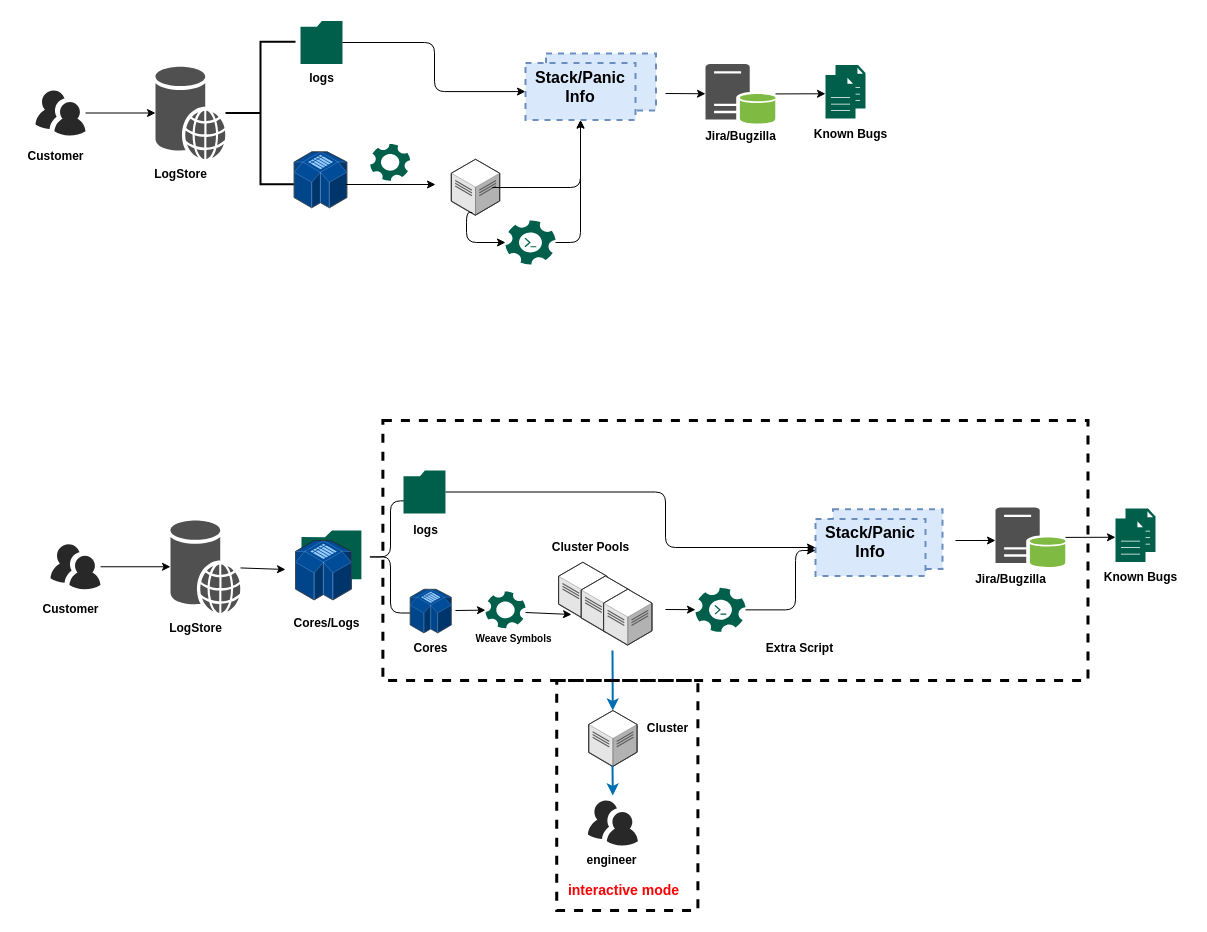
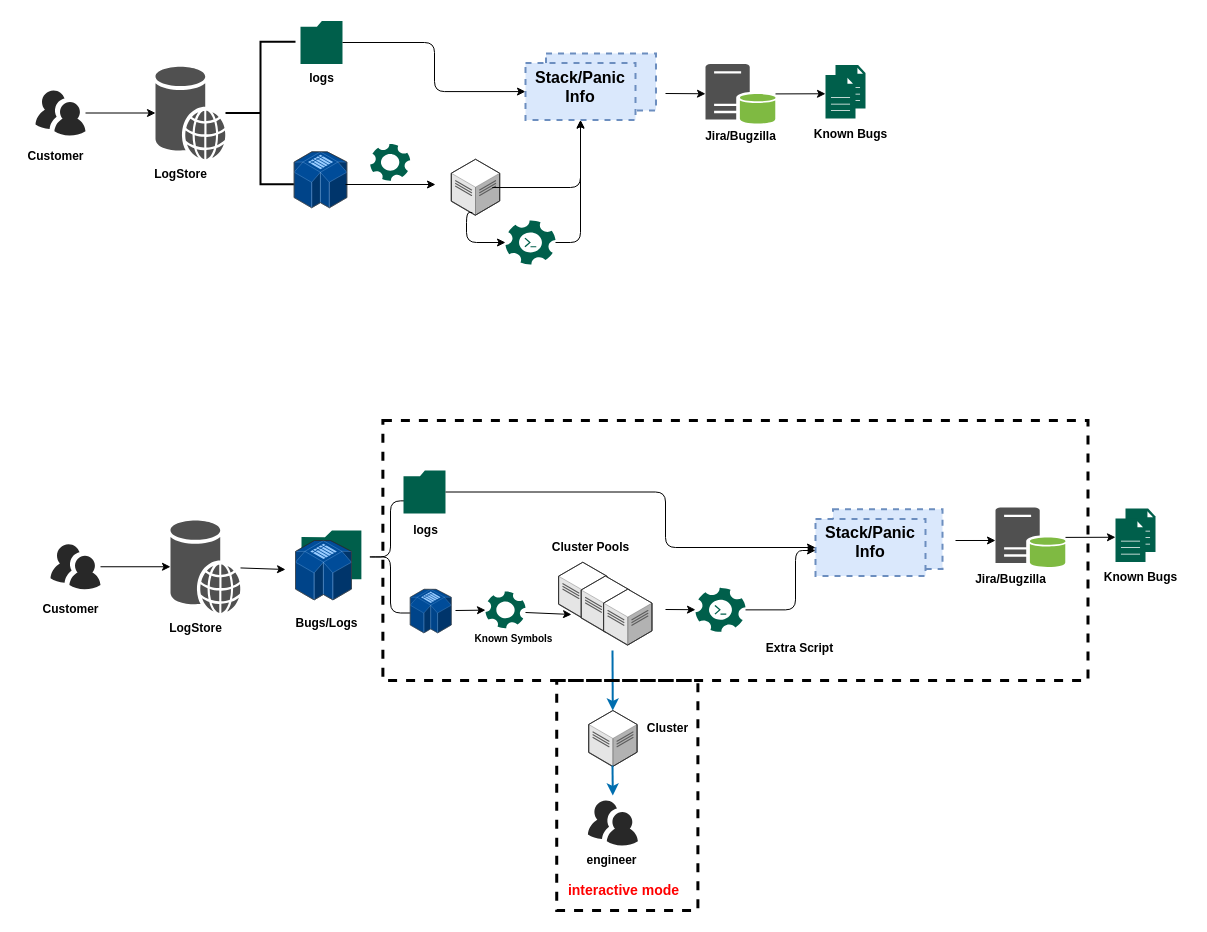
  <mxCell id="0" />
  <mxCell id="1" parent="0" />
  <mxCell id="2" value="" style="verticalLabelPosition=bottom;html=1;fillColor=#282828;strokeColor=none;verticalAlign=top;pointerEvents=1;align=center;shape=mxgraph.cisco_safe.people_places_things_icons.icon9;" vertex="1" parent="1"><mxGeometry x="35" y="90" width="50" height="45" as="geometry" /></mxCell>
  <mxCell id="3" value="" style="shadow=0;dashed=0;html=1;strokeColor=none;fillColor=#505050;labelPosition=center;verticalLabelPosition=bottom;verticalAlign=top;outlineConnect=0;align=center;shape=mxgraph.office.databases.web_store;" vertex="1" parent="1"><mxGeometry x="155" y="66.25" width="70" height="92.5" as="geometry" /></mxCell>
  <mxCell id="4" value="" style="strokeWidth=2;html=1;shape=mxgraph.flowchart.annotation_2;align=left;labelPosition=right;pointerEvents=1;" vertex="1" parent="1"><mxGeometry x="225" y="41.25" width="70" height="142.5" as="geometry" /></mxCell>
  <mxCell id="5" value="" style="fontStyle=0;verticalAlign=top;align=center;spacingTop=-2;rounded=0;whiteSpace=wrap;html=1;strokeColor=#6c8ebf;strokeWidth=2;dashed=1;container=1;collapsible=0;expand=0;recursiveResize=0;shadow=0;fillColor=#dae8fc;sketch=0;glass=0;" vertex="1" parent="1"><mxGeometry x="545.49" y="52.93" width="110" height="57" as="geometry" /></mxCell>
  <mxCell id="6" value="" style="verticalLabelPosition=bottom;html=1;verticalAlign=top;strokeWidth=1;dashed=0;shape=mxgraph.aws3d.simpleDb2;fillColor=#004C99;strokeColor=#99CCFF;aspect=fixed;rounded=1;shadow=0;comic=0;fontSize=12" vertex="1" parent="1"><mxGeometry x="293.61" y="151.25" width="52.77" height="56" as="geometry" /></mxCell>
  <mxCell id="7" value="" style="verticalLabelPosition=bottom;html=1;verticalAlign=top;strokeWidth=1;dashed=0;shape=mxgraph.aws3d.dataCenter;fillColor=#ffffff;strokeColor=#5E5E5E;aspect=fixed;rounded=1;shadow=0;comic=0;fontSize=12" vertex="1" parent="1"><mxGeometry x="450.8" y="158.75" width="48.4" height="55.88" as="geometry" /></mxCell>
  <mxCell id="8" value="" style="shadow=0;dashed=0;html=1;strokeColor=none;fillColor=#505050;labelPosition=center;verticalLabelPosition=bottom;verticalAlign=top;outlineConnect=0;align=center;shape=mxgraph.office.databases.database_server_green;" vertex="1" parent="1"><mxGeometry x="705" y="63.5" width="70" height="60" as="geometry" /></mxCell>
  <mxCell id="9" value="" style="pointerEvents=1;shadow=0;dashed=0;html=1;strokeColor=none;fillColor=#005F4B;labelPosition=center;verticalLabelPosition=bottom;verticalAlign=top;align=center;outlineConnect=0;shape=mxgraph.veeam2.folder;" vertex="1" parent="1"><mxGeometry x="300" y="20.5" width="42" height="43" as="geometry" /></mxCell>
  <mxCell id="10" value="" style="endArrow=classic;html=1;" edge="1" parent="1"><mxGeometry width="50" height="50" relative="1" as="geometry"><mxPoint x="345" y="184" as="sourcePoint" /><mxPoint x="435" y="184" as="targetPoint" /></mxGeometry></mxCell>
  <mxCell id="11" value="" style="edgeStyle=elbowEdgeStyle;elbow=horizontal;endArrow=classic;html=1;" edge="1" parent="1" source="9" target="15"><mxGeometry width="50" height="50" relative="1" as="geometry"><mxPoint x="435" y="190" as="sourcePoint" /><mxPoint x="485" y="140" as="targetPoint" /></mxGeometry></mxCell>
  <mxCell id="12" value="" style="endArrow=classic;html=1;" edge="1" parent="1" target="8"><mxGeometry width="50" height="50" relative="1" as="geometry"><mxPoint x="665" y="93" as="sourcePoint" /><mxPoint x="685.49" y="90" as="targetPoint" /></mxGeometry></mxCell>
  <mxCell id="13" value="" style="pointerEvents=1;shadow=0;dashed=0;html=1;strokeColor=none;fillColor=#005F4B;labelPosition=center;verticalLabelPosition=bottom;verticalAlign=top;align=center;outlineConnect=0;shape=mxgraph.veeam2.file;glass=0;sketch=0;" vertex="1" parent="1"><mxGeometry x="835" y="64.52" width="30" height="43.47" as="geometry" /></mxCell>
  <mxCell id="14" value="" style="endArrow=classic;html=1;" edge="1" parent="1" source="2" target="3"><mxGeometry width="50" height="50" relative="1" as="geometry"><mxPoint x="435" y="190" as="sourcePoint" /><mxPoint x="485" y="140" as="targetPoint" /></mxGeometry></mxCell>
  <mxCell id="15" value="&lt;b style=&quot;font-size: 16px&quot;&gt;Stack/Panic Info&lt;/b&gt;" style="fontStyle=0;verticalAlign=top;align=center;spacingTop=-2;fillColor=#dae8fc;rounded=0;whiteSpace=wrap;html=1;strokeColor=#6c8ebf;strokeWidth=2;dashed=1;container=1;collapsible=0;expand=0;recursiveResize=0;" vertex="1" parent="1"><mxGeometry x="525" y="62.58" width="110" height="57" as="geometry" /></mxCell>
  <mxCell id="16" value="" style="endArrow=classic;html=1;" edge="1" parent="1" source="8"><mxGeometry width="50" height="50" relative="1" as="geometry"><mxPoint x="435" y="190" as="sourcePoint" /><mxPoint x="825" y="93.276" as="targetPoint" /></mxGeometry></mxCell>
  <mxCell id="17" value="Customer" style="text;html=1;resizable=0;autosize=1;align=center;verticalAlign=middle;points=[];fillColor=none;strokeColor=none;rounded=0;shadow=0;glass=0;sketch=0;fontStyle=1" vertex="1" parent="1"><mxGeometry x="20" y="145.63" width="70" height="20" as="geometry" /></mxCell>
  <mxCell id="18" value="LogStore" style="text;html=1;resizable=0;autosize=1;align=center;verticalAlign=middle;points=[];fillColor=none;strokeColor=none;rounded=0;shadow=0;glass=0;sketch=0;fontStyle=1" vertex="1" parent="1"><mxGeometry x="145" y="163.75" width="70" height="20" as="geometry" /></mxCell>
  <mxCell id="19" value="logs" style="text;html=1;resizable=0;autosize=1;align=center;verticalAlign=middle;points=[];fillColor=none;strokeColor=none;rounded=0;shadow=0;glass=0;sketch=0;fontStyle=1" vertex="1" parent="1"><mxGeometry x="301" y="68.4" width="40" height="20" as="geometry" /></mxCell>
- <mxCell id="20" value="Cores" style="text;html=1;resizable=0;autosize=1;align=center;verticalAlign=middle;points=[];fillColor=none;strokeColor=none;rounded=0;shadow=0;glass=0;sketch=0;fontStyle=1" vertex="1" parent="1"><mxGeometry x="405.24" y="637.5" width="50" height="20" as="geometry" /></mxCell>
- <mxCell id="21" value="&lt;font style=&quot;font-size: 10px&quot;&gt;Weave Symbols&lt;/font&gt;" style="text;html=1;resizable=0;autosize=1;align=center;verticalAlign=middle;points=[];fillColor=none;strokeColor=none;rounded=0;shadow=0;glass=0;sketch=0;fontStyle=1" vertex="1" parent="1"><mxGeometry x="468.09" y="627.76" width="90" height="20" as="geometry" /></mxCell>
+ <mxCell id="21" value="&lt;font style=&quot;font-size: 10px&quot;&gt;Known Symbols&lt;/font&gt;" style="text;html=1;resizable=0;autosize=1;align=center;verticalAlign=middle;points=[];fillColor=none;strokeColor=none;rounded=0;shadow=0;glass=0;sketch=0;fontStyle=1" vertex="1" parent="1"><mxGeometry x="468.09" y="627.76" width="90" height="20" as="geometry" /></mxCell>
  <mxCell id="22" value="" style="pointerEvents=1;shadow=0;dashed=0;html=1;strokeColor=none;fillColor=#005F4B;labelPosition=center;verticalLabelPosition=bottom;verticalAlign=top;align=center;outlineConnect=0;shape=mxgraph.veeam2.service_application;glass=0;sketch=0;" vertex="1" parent="1"><mxGeometry x="369.68" y="143.5" width="40" height="36.75" as="geometry" /></mxCell>
  <mxCell id="23" value="" style="pointerEvents=1;shadow=0;dashed=0;html=1;strokeColor=none;fillColor=#005F4B;labelPosition=center;verticalLabelPosition=bottom;verticalAlign=top;align=center;outlineConnect=0;shape=mxgraph.veeam2.automation;glass=0;sketch=0;" vertex="1" parent="1"><mxGeometry x="505" y="220" width="50" height="44" as="geometry" /></mxCell>
  <mxCell id="24" value="" style="pointerEvents=1;shadow=0;dashed=0;html=1;strokeColor=none;fillColor=#005F4B;labelPosition=center;verticalLabelPosition=bottom;verticalAlign=top;align=center;outlineConnect=0;shape=mxgraph.veeam2.file;glass=0;sketch=0;" vertex="1" parent="1"><mxGeometry x="825" y="74.55" width="30" height="43.47" as="geometry" /></mxCell>
  <mxCell id="25" value="" style="edgeStyle=segmentEdgeStyle;endArrow=classic;html=1;entryX=0.5;entryY=1;entryDx=0;entryDy=0;exitX=0.847;exitY=0.506;exitDx=0;exitDy=0;exitPerimeter=0;" edge="1" parent="1" source="7" target="15"><mxGeometry width="50" height="50" relative="1" as="geometry"><mxPoint x="525" y="195.63" as="sourcePoint" /><mxPoint x="575" y="145.63" as="targetPoint" /></mxGeometry></mxCell>
  <mxCell id="26" value="" style="edgeStyle=segmentEdgeStyle;endArrow=classic;html=1;exitX=0.434;exitY=0.953;exitDx=0;exitDy=0;exitPerimeter=0;" edge="1" parent="1" source="7" target="23"><mxGeometry width="50" height="50" relative="1" as="geometry"><mxPoint x="465" y="284.63" as="sourcePoint" /><mxPoint x="485" y="242" as="targetPoint" /><Array as="points"><mxPoint x="466" y="242" /></Array></mxGeometry></mxCell>
  <mxCell id="27" value="" style="edgeStyle=segmentEdgeStyle;endArrow=classic;html=1;entryX=0.5;entryY=1;entryDx=0;entryDy=0;" edge="1" parent="1" source="23" target="15"><mxGeometry width="50" height="50" relative="1" as="geometry"><mxPoint x="535" y="249.63" as="sourcePoint" /><mxPoint x="585" y="199.63" as="targetPoint" /></mxGeometry></mxCell>
  <mxCell id="28" value="Cluster" style="text;html=1;resizable=0;autosize=1;align=center;verticalAlign=middle;points=[];fillColor=none;strokeColor=none;rounded=0;shadow=0;glass=0;sketch=0;fontStyle=1" vertex="1" parent="1"><mxGeometry x="637.4" y="717.94" width="60" height="20" as="geometry" /></mxCell>
  <mxCell id="29" value="Extra Script" style="text;html=1;resizable=0;autosize=1;align=center;verticalAlign=middle;points=[];fillColor=none;strokeColor=none;rounded=0;shadow=0;glass=0;sketch=0;fontStyle=1" vertex="1" parent="1"><mxGeometry x="759" y="638.39" width="80" height="20" as="geometry" /></mxCell>
  <mxCell id="30" value="Jira/Bugzilla" style="text;html=1;resizable=0;autosize=1;align=center;verticalAlign=middle;points=[];fillColor=none;strokeColor=none;rounded=0;shadow=0;glass=0;sketch=0;fontStyle=1" vertex="1" parent="1"><mxGeometry x="695" y="125.63" width="90" height="20" as="geometry" /></mxCell>
  <mxCell id="31" value="Known Bugs" style="text;html=1;resizable=0;autosize=1;align=center;verticalAlign=middle;points=[];fillColor=none;strokeColor=none;rounded=0;shadow=0;glass=0;sketch=0;fontStyle=1" vertex="1" parent="1"><mxGeometry x="805" y="123.5" width="90" height="20" as="geometry" /></mxCell>
  <mxCell id="32" value="" style="verticalLabelPosition=bottom;html=1;fillColor=#282828;strokeColor=none;verticalAlign=top;pointerEvents=1;align=center;shape=mxgraph.cisco_safe.people_places_things_icons.icon9;" vertex="1" parent="1"><mxGeometry x="50" y="543.75" width="50" height="45" as="geometry" /></mxCell>
  <mxCell id="33" value="" style="shadow=0;dashed=0;html=1;strokeColor=none;fillColor=#505050;labelPosition=center;verticalLabelPosition=bottom;verticalAlign=top;outlineConnect=0;align=center;shape=mxgraph.office.databases.web_store;" vertex="1" parent="1"><mxGeometry x="170" y="520" width="70" height="92.5" as="geometry" /></mxCell>
  <mxCell id="34" value="" style="endArrow=classic;html=1;" edge="1" parent="1" source="32" target="33"><mxGeometry width="50" height="50" relative="1" as="geometry"><mxPoint x="450" y="643.75" as="sourcePoint" /><mxPoint x="500" y="593.75" as="targetPoint" /></mxGeometry></mxCell>
  <mxCell id="35" value="Customer" style="text;html=1;resizable=0;autosize=1;align=center;verticalAlign=middle;points=[];fillColor=none;strokeColor=none;rounded=0;shadow=0;glass=0;sketch=0;fontStyle=1" vertex="1" parent="1"><mxGeometry x="35" y="599.38" width="70" height="20" as="geometry" /></mxCell>
  <mxCell id="36" value="LogStore" style="text;html=1;resizable=0;autosize=1;align=center;verticalAlign=middle;points=[];fillColor=none;strokeColor=none;rounded=0;shadow=0;glass=0;sketch=0;fontStyle=1" vertex="1" parent="1"><mxGeometry x="160" y="617.5" width="70" height="20" as="geometry" /></mxCell>
  <mxCell id="37" value="" style="pointerEvents=1;shadow=0;dashed=0;html=1;strokeColor=none;fillColor=#005F4B;labelPosition=center;verticalLabelPosition=bottom;verticalAlign=top;align=center;outlineConnect=0;shape=mxgraph.veeam2.folder;" vertex="1" parent="1"><mxGeometry x="301" y="530" width="59.9" height="48.63" as="geometry" /></mxCell>
  <mxCell id="38" value="" style="verticalLabelPosition=bottom;html=1;verticalAlign=top;strokeWidth=1;dashed=0;shape=mxgraph.aws3d.simpleDb2;fillColor=#004C99;strokeColor=#99CCFF;aspect=fixed;rounded=1;shadow=0;comic=0;fontSize=12" vertex="1" parent="1"><mxGeometry x="295" y="540" width="55.95" height="59.38" as="geometry" /></mxCell>
  <mxCell id="39" value="" style="verticalLabelPosition=bottom;html=1;verticalAlign=top;strokeWidth=1;dashed=0;shape=mxgraph.aws3d.dataCenter;fillColor=#ffffff;strokeColor=#5E5E5E;aspect=fixed;rounded=1;shadow=0;comic=0;fontSize=12" vertex="1" parent="1"><mxGeometry x="558.09" y="561.74" width="48.4" height="55.88" as="geometry" /></mxCell>
  <mxCell id="40" value="" style="verticalLabelPosition=bottom;html=1;verticalAlign=top;strokeWidth=1;dashed=0;shape=mxgraph.aws3d.dataCenter;fillColor=#ffffff;strokeColor=#5E5E5E;aspect=fixed;rounded=1;shadow=0;comic=0;fontSize=12" vertex="1" parent="1"><mxGeometry x="580.69" y="575.49" width="48.4" height="55.88" as="geometry" /></mxCell>
  <mxCell id="41" value="" style="verticalLabelPosition=bottom;html=1;verticalAlign=top;strokeWidth=1;dashed=0;shape=mxgraph.aws3d.dataCenter;fillColor=#ffffff;strokeColor=#5E5E5E;aspect=fixed;rounded=1;shadow=0;comic=0;fontSize=12" vertex="1" parent="1"><mxGeometry x="603.09" y="588.62" width="48.4" height="55.88" as="geometry" /></mxCell>
  <mxCell id="42" value="" style="fontStyle=0;verticalAlign=top;align=center;spacingTop=-2;rounded=0;whiteSpace=wrap;html=1;strokeColor=#6c8ebf;strokeWidth=2;dashed=1;container=1;collapsible=0;expand=0;recursiveResize=0;shadow=0;fillColor=#dae8fc;sketch=0;glass=0;" vertex="1" parent="1"><mxGeometry x="832.49" y="508.84" width="109.51" height="59.65" as="geometry" /></mxCell>
  <mxCell id="43" value="&lt;b style=&quot;font-size: 16px&quot;&gt;Stack/Panic Info&lt;/b&gt;" style="fontStyle=0;verticalAlign=top;align=center;spacingTop=-2;fillColor=#dae8fc;rounded=0;whiteSpace=wrap;html=1;strokeColor=#6c8ebf;strokeWidth=2;dashed=1;container=1;collapsible=0;expand=0;recursiveResize=0;" vertex="1" parent="1"><mxGeometry x="815" y="518.49" width="110" height="57" as="geometry" /></mxCell>
  <mxCell id="44" value="" style="shape=curlyBracket;whiteSpace=wrap;html=1;rounded=1;size=0.5;" vertex="1" parent="1"><mxGeometry x="365" y="500.35" width="50" height="112.15" as="geometry" /></mxCell>
  <mxCell id="45" value="" style="pointerEvents=1;shadow=0;dashed=0;html=1;strokeColor=none;fillColor=#005F4B;labelPosition=center;verticalLabelPosition=bottom;verticalAlign=top;align=center;outlineConnect=0;shape=mxgraph.veeam2.folder;" vertex="1" parent="1"><mxGeometry x="403" y="470" width="42" height="43" as="geometry" /></mxCell>
  <mxCell id="46" value="" style="verticalLabelPosition=bottom;html=1;verticalAlign=top;strokeWidth=1;dashed=0;shape=mxgraph.aws3d.simpleDb2;fillColor=#004C99;strokeColor=#99CCFF;aspect=fixed;rounded=1;shadow=0;comic=0;fontSize=12" vertex="1" parent="1"><mxGeometry x="409.68" y="588.75" width="41.12" height="43.64" as="geometry" /></mxCell>
  <mxCell id="47" value="" style="pointerEvents=1;shadow=0;dashed=0;html=1;strokeColor=none;fillColor=#005F4B;labelPosition=center;verticalLabelPosition=bottom;verticalAlign=top;align=center;outlineConnect=0;shape=mxgraph.veeam2.service_application;glass=0;sketch=0;" vertex="1" parent="1"><mxGeometry x="485" y="591.01" width="40" height="36.75" as="geometry" /></mxCell>
  <mxCell id="48" value="" style="endArrow=classic;html=1;exitX=1.102;exitY=0.487;exitDx=0;exitDy=0;exitPerimeter=0;" edge="1" parent="1" source="46" target="47"><mxGeometry width="50" height="50" relative="1" as="geometry"><mxPoint x="535" y="390" as="sourcePoint" /><mxPoint x="585" y="340" as="targetPoint" /></mxGeometry></mxCell>
  <mxCell id="49" value="" style="pointerEvents=1;shadow=0;dashed=0;html=1;strokeColor=none;fillColor=#005F4B;labelPosition=center;verticalLabelPosition=bottom;verticalAlign=top;align=center;outlineConnect=0;shape=mxgraph.veeam2.automation;glass=0;sketch=0;" vertex="1" parent="1"><mxGeometry x="695" y="587.37" width="50" height="44" as="geometry" /></mxCell>
  <mxCell id="50" value="" style="edgeStyle=elbowEdgeStyle;elbow=horizontal;endArrow=classic;html=1;" edge="1" parent="1" source="45" target="43"><mxGeometry width="50" height="50" relative="1" as="geometry"><mxPoint x="535" y="490" as="sourcePoint" /><mxPoint x="585" y="440" as="targetPoint" /><Array as="points"><mxPoint x="665" y="547" /></Array></mxGeometry></mxCell>
  <mxCell id="51" value="" style="endArrow=classic;html=1;entryX=0.267;entryY=0.935;entryDx=0;entryDy=0;entryPerimeter=0;" edge="1" parent="1" target="39"><mxGeometry width="50" height="50" relative="1" as="geometry"><mxPoint x="525" y="612" as="sourcePoint" /><mxPoint x="555" y="612" as="targetPoint" /></mxGeometry></mxCell>
  <mxCell id="52" value="" style="endArrow=classic;html=1;" edge="1" parent="1" target="49"><mxGeometry width="50" height="50" relative="1" as="geometry"><mxPoint x="665" y="609" as="sourcePoint" /><mxPoint x="585" y="440" as="targetPoint" /></mxGeometry></mxCell>
  <mxCell id="53" value="" style="edgeStyle=elbowEdgeStyle;elbow=horizontal;endArrow=classic;html=1;" edge="1" parent="1" source="49"><mxGeometry width="50" height="50" relative="1" as="geometry"><mxPoint x="535" y="590" as="sourcePoint" /><mxPoint x="815" y="550" as="targetPoint" /><Array as="points"><mxPoint x="795" y="550" /></Array></mxGeometry></mxCell>
  <mxCell id="54" value="" style="verticalLabelPosition=bottom;html=1;verticalAlign=top;strokeWidth=1;dashed=0;shape=mxgraph.aws3d.dataCenter;fillColor=#ffffff;strokeColor=#5E5E5E;aspect=fixed;rounded=1;shadow=0;comic=0;fontSize=12" vertex="1" parent="1"><mxGeometry x="588.2" y="710" width="48.4" height="55.88" as="geometry" /></mxCell>
  <mxCell id="55" value="" style="shadow=0;dashed=0;html=1;strokeColor=none;fillColor=#505050;labelPosition=center;verticalLabelPosition=bottom;verticalAlign=top;outlineConnect=0;align=center;shape=mxgraph.office.databases.database_server_green;" vertex="1" parent="1"><mxGeometry x="995" y="506.99" width="70" height="60" as="geometry" /></mxCell>
  <mxCell id="56" value="" style="pointerEvents=1;shadow=0;dashed=0;html=1;strokeColor=none;fillColor=#005F4B;labelPosition=center;verticalLabelPosition=bottom;verticalAlign=top;align=center;outlineConnect=0;shape=mxgraph.veeam2.file;glass=0;sketch=0;" vertex="1" parent="1"><mxGeometry x="1125" y="508.01" width="30" height="43.47" as="geometry" /></mxCell>
  <mxCell id="57" value="" style="endArrow=classic;html=1;" edge="1" source="55" parent="1"><mxGeometry width="50" height="50" relative="1" as="geometry"><mxPoint x="725" y="633.49" as="sourcePoint" /><mxPoint x="1115" y="536.766" as="targetPoint" /></mxGeometry></mxCell>
  <mxCell id="58" value="" style="pointerEvents=1;shadow=0;dashed=0;html=1;strokeColor=none;fillColor=#005F4B;labelPosition=center;verticalLabelPosition=bottom;verticalAlign=top;align=center;outlineConnect=0;shape=mxgraph.veeam2.file;glass=0;sketch=0;" vertex="1" parent="1"><mxGeometry x="1115" y="518.04" width="30" height="43.47" as="geometry" /></mxCell>
  <mxCell id="59" value="Jira/Bugzilla" style="text;html=1;resizable=0;autosize=1;align=center;verticalAlign=middle;points=[];fillColor=none;strokeColor=none;rounded=0;shadow=0;glass=0;sketch=0;fontStyle=1" vertex="1" parent="1"><mxGeometry x="965" y="568.75" width="90" height="20" as="geometry" /></mxCell>
  <mxCell id="60" value="Known Bugs" style="text;html=1;resizable=0;autosize=1;align=center;verticalAlign=middle;points=[];fillColor=none;strokeColor=none;rounded=0;shadow=0;glass=0;sketch=0;fontStyle=1" vertex="1" parent="1"><mxGeometry x="1095" y="566.99" width="90" height="20" as="geometry" /></mxCell>
  <mxCell id="61" value="" style="endArrow=classic;html=1;fillColor=#1ba1e2;strokeColor=#006EAF;strokeWidth=2;" edge="1" parent="1" target="54"><mxGeometry width="50" height="50" relative="1" as="geometry"><mxPoint x="612" y="650" as="sourcePoint" /><mxPoint x="645" y="644.5" as="targetPoint" /></mxGeometry></mxCell>
  <mxCell id="62" value="" style="endArrow=classic;html=1;entryX=0;entryY=0.55;entryDx=0;entryDy=0;entryPerimeter=0;" edge="1" parent="1" target="55"><mxGeometry width="50" height="50" relative="1" as="geometry"><mxPoint x="955" y="540" as="sourcePoint" /><mxPoint x="975" y="553.75" as="targetPoint" /></mxGeometry></mxCell>
  <mxCell id="63" value="" style="verticalLabelPosition=bottom;html=1;fillColor=#282828;strokeColor=none;verticalAlign=top;pointerEvents=1;align=center;shape=mxgraph.cisco_safe.people_places_things_icons.icon9;" vertex="1" parent="1"><mxGeometry x="587.4" y="800" width="50" height="45" as="geometry" /></mxCell>
  <mxCell id="64" value="" style="endArrow=classic;html=1;fillColor=#1ba1e2;strokeColor=#006EAF;strokeWidth=2;" edge="1" parent="1"><mxGeometry width="50" height="50" relative="1" as="geometry"><mxPoint x="612" y="765" as="sourcePoint" /><mxPoint x="612.3" y="795" as="targetPoint" /></mxGeometry></mxCell>
  <mxCell id="65" value="" style="endArrow=classic;html=1;" edge="1" parent="1" source="33"><mxGeometry width="50" height="50" relative="1" as="geometry"><mxPoint x="535" y="650" as="sourcePoint" /><mxPoint x="285" y="569" as="targetPoint" /></mxGeometry></mxCell>
- <mxCell id="66" value="&lt;b&gt;Cores/Logs&lt;/b&gt;" style="text;html=1;resizable=0;autosize=1;align=center;verticalAlign=middle;points=[];fillColor=none;strokeColor=none;rounded=0;" vertex="1" parent="1"><mxGeometry x="286.38" y="612.5" width="80" height="20" as="geometry" /></mxCell>
+ <mxCell id="66" value="&lt;b&gt;Bugs/Logs&lt;/b&gt;" style="text;html=1;resizable=0;autosize=1;align=center;verticalAlign=middle;points=[];fillColor=none;strokeColor=none;rounded=0;" vertex="1" parent="1"><mxGeometry x="286.38" y="612.5" width="80" height="20" as="geometry" /></mxCell>
  <mxCell id="67" value="logs" style="text;html=1;resizable=0;autosize=1;align=center;verticalAlign=middle;points=[];fillColor=none;strokeColor=none;rounded=0;shadow=0;glass=0;sketch=0;fontStyle=1" vertex="1" parent="1"><mxGeometry x="404.68" y="520" width="40" height="20" as="geometry" /></mxCell>
  <mxCell id="68" value="Cluster Pools" style="text;html=1;resizable=0;autosize=1;align=center;verticalAlign=middle;points=[];fillColor=none;strokeColor=none;rounded=0;shadow=0;glass=0;sketch=0;fontStyle=1" vertex="1" parent="1"><mxGeometry x="545" y="536.99" width="90" height="20" as="geometry" /></mxCell>
  <mxCell id="69" value="engineer" style="text;html=1;resizable=0;autosize=1;align=center;verticalAlign=middle;points=[];fillColor=none;strokeColor=none;rounded=0;shadow=0;glass=0;sketch=0;fontStyle=1" vertex="1" parent="1"><mxGeometry x="575.8" y="850" width="70" height="20" as="geometry" /></mxCell>
  <mxCell id="70" value="" style="rounded=0;whiteSpace=wrap;html=1;fillColor=none;dashed=1;fontStyle=1;strokeWidth=3;" vertex="1" parent="1"><mxGeometry x="556.23" y="680" width="141.17" height="230" as="geometry" /></mxCell>
  <mxCell id="71" value="&lt;font color=&quot;#ff0000&quot; style=&quot;font-size: 14px&quot;&gt;interactive mode&lt;/font&gt;" style="text;html=1;resizable=0;autosize=1;align=center;verticalAlign=middle;points=[];fillColor=none;strokeColor=none;rounded=0;shadow=0;glass=0;sketch=0;fontStyle=1" vertex="1" parent="1"><mxGeometry x="558.09" y="880" width="130" height="20" as="geometry" /></mxCell>
  <mxCell id="72" value="" style="rounded=0;whiteSpace=wrap;html=1;fillColor=none;dashed=1;fontStyle=1;strokeWidth=3;" vertex="1" parent="1"><mxGeometry x="382.39" y="420" width="705.1" height="260" as="geometry" /></mxCell>
